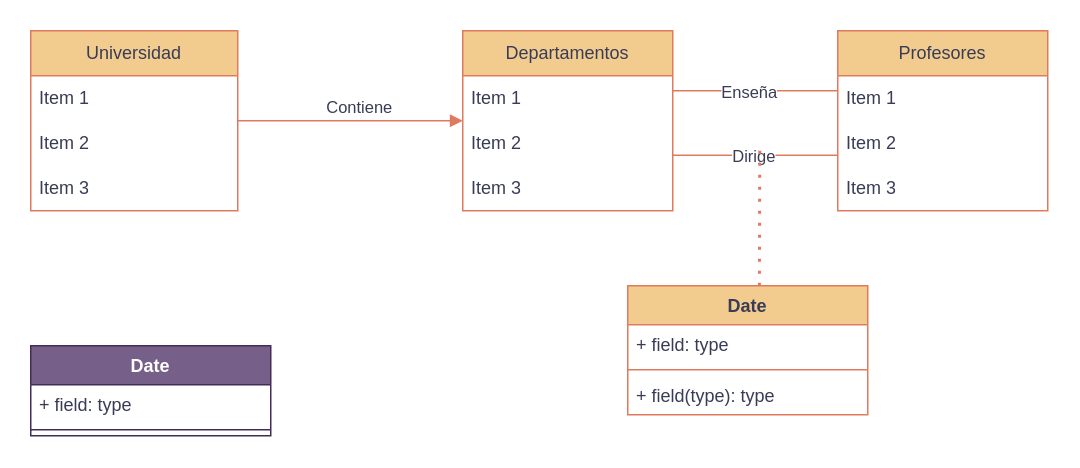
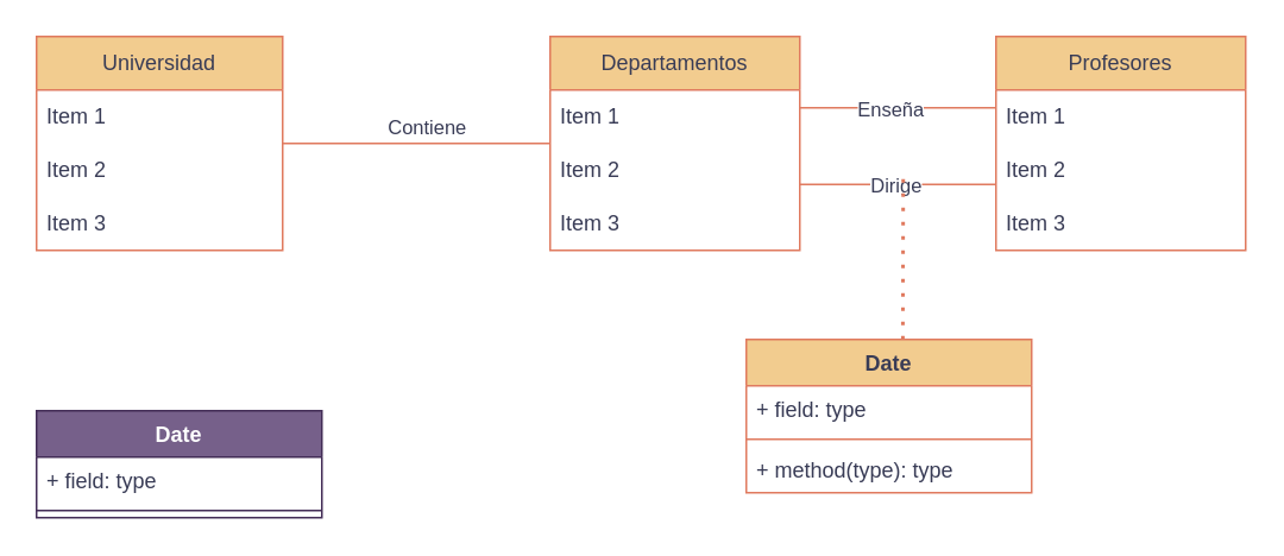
  <mxCell id="0" />
  <mxCell id="1" parent="0" />
  <mxCell id="2" value="Universidad" style="swimlane;fontStyle=0;childLayout=stackLayout;horizontal=1;startSize=30;horizontalStack=0;resizeParent=1;resizeParentMax=0;resizeLast=0;collapsible=1;marginBottom=0;whiteSpace=wrap;html=1;strokeColor=#E07A5F;fontColor=#393C56;fillColor=#F2CC8F;" vertex="1" parent="1"><mxGeometry x="20" y="20" width="138" height="120" as="geometry" /></mxCell>
  <mxCell id="3" value="Item 1" style="text;strokeColor=none;fillColor=none;align=left;verticalAlign=middle;spacingLeft=4;spacingRight=4;overflow=hidden;points=[[0,0.5],[1,0.5]];portConstraint=eastwest;rotatable=0;whiteSpace=wrap;html=1;fontColor=#393C56;" vertex="1" parent="2"><mxGeometry y="30" width="138" height="30" as="geometry" /></mxCell>
  <mxCell id="4" value="Item 2" style="text;strokeColor=none;fillColor=none;align=left;verticalAlign=middle;spacingLeft=4;spacingRight=4;overflow=hidden;points=[[0,0.5],[1,0.5]];portConstraint=eastwest;rotatable=0;whiteSpace=wrap;html=1;fontColor=#393C56;" vertex="1" parent="2"><mxGeometry y="60" width="138" height="30" as="geometry" /></mxCell>
  <mxCell id="5" value="Item 3" style="text;strokeColor=none;fillColor=none;align=left;verticalAlign=middle;spacingLeft=4;spacingRight=4;overflow=hidden;points=[[0,0.5],[1,0.5]];portConstraint=eastwest;rotatable=0;whiteSpace=wrap;html=1;fontColor=#393C56;" vertex="1" parent="2"><mxGeometry y="90" width="138" height="30" as="geometry" /></mxCell>
  <mxCell id="6" value="Departamentos" style="swimlane;fontStyle=0;childLayout=stackLayout;horizontal=1;startSize=30;horizontalStack=0;resizeParent=1;resizeParentMax=0;resizeLast=0;collapsible=1;marginBottom=0;whiteSpace=wrap;html=1;strokeColor=#E07A5F;fontColor=#393C56;fillColor=#F2CC8F;" vertex="1" parent="1"><mxGeometry x="308" y="20" width="140" height="120" as="geometry" /></mxCell>
  <mxCell id="7" value="Item 1" style="text;strokeColor=none;fillColor=none;align=left;verticalAlign=middle;spacingLeft=4;spacingRight=4;overflow=hidden;points=[[0,0.5],[1,0.5]];portConstraint=eastwest;rotatable=0;whiteSpace=wrap;html=1;fontColor=#393C56;" vertex="1" parent="6"><mxGeometry y="30" width="140" height="30" as="geometry" /></mxCell>
  <mxCell id="8" value="Item 2" style="text;strokeColor=none;fillColor=none;align=left;verticalAlign=middle;spacingLeft=4;spacingRight=4;overflow=hidden;points=[[0,0.5],[1,0.5]];portConstraint=eastwest;rotatable=0;whiteSpace=wrap;html=1;fontColor=#393C56;" vertex="1" parent="6"><mxGeometry y="60" width="140" height="30" as="geometry" /></mxCell>
  <mxCell id="9" value="Item 3" style="text;strokeColor=none;fillColor=none;align=left;verticalAlign=middle;spacingLeft=4;spacingRight=4;overflow=hidden;points=[[0,0.5],[1,0.5]];portConstraint=eastwest;rotatable=0;whiteSpace=wrap;html=1;fontColor=#393C56;" vertex="1" parent="6"><mxGeometry y="90" width="140" height="30" as="geometry" /></mxCell>
  <mxCell id="10" value="Profesores" style="swimlane;fontStyle=0;childLayout=stackLayout;horizontal=1;startSize=30;horizontalStack=0;resizeParent=1;resizeParentMax=0;resizeLast=0;collapsible=1;marginBottom=0;whiteSpace=wrap;html=1;strokeColor=#E07A5F;fontColor=#393C56;fillColor=#F2CC8F;" vertex="1" parent="1"><mxGeometry x="558" y="20" width="140" height="120" as="geometry" /></mxCell>
  <mxCell id="11" value="Item 1" style="text;strokeColor=none;fillColor=none;align=left;verticalAlign=middle;spacingLeft=4;spacingRight=4;overflow=hidden;points=[[0,0.5],[1,0.5]];portConstraint=eastwest;rotatable=0;whiteSpace=wrap;html=1;fontColor=#393C56;" vertex="1" parent="10"><mxGeometry y="30" width="140" height="30" as="geometry" /></mxCell>
  <mxCell id="12" value="Item 2" style="text;strokeColor=none;fillColor=none;align=left;verticalAlign=middle;spacingLeft=4;spacingRight=4;overflow=hidden;points=[[0,0.5],[1,0.5]];portConstraint=eastwest;rotatable=0;whiteSpace=wrap;html=1;fontColor=#393C56;" vertex="1" parent="10"><mxGeometry y="60" width="140" height="30" as="geometry" /></mxCell>
  <mxCell id="13" value="Item 3" style="text;strokeColor=none;fillColor=none;align=left;verticalAlign=middle;spacingLeft=4;spacingRight=4;overflow=hidden;points=[[0,0.5],[1,0.5]];portConstraint=eastwest;rotatable=0;whiteSpace=wrap;html=1;fontColor=#393C56;" vertex="1" parent="10"><mxGeometry y="90" width="140" height="30" as="geometry" /></mxCell>
- <mxCell id="14" value="" style="endArrow=block;html=1;rounded=0;strokeColor=#E07A5F;fontColor=#393C56;fillColor=#F2CC8F;" edge="1" parent="1" source="2" target="6"><mxGeometry width="50" height="50" relative="1" as="geometry"><mxPoint x="168" y="90" as="sourcePoint" /><mxPoint x="408" y="170" as="targetPoint" /></mxGeometry></mxCell>
+ <mxCell id="14" value="" style="endArrow=none;html=1;rounded=0;strokeColor=#E07A5F;fontColor=#393C56;fillColor=#F2CC8F;" edge="1" parent="1" source="2" target="6"><mxGeometry width="50" height="50" relative="1" as="geometry"><mxPoint x="168" y="90" as="sourcePoint" /><mxPoint x="408" y="170" as="targetPoint" /></mxGeometry></mxCell>
  <mxCell id="15" value="Contiene" style="edgeLabel;html=1;align=center;verticalAlign=middle;resizable=0;points=[];fontColor=#393C56;" vertex="1" connectable="0" parent="14"><mxGeometry x="0.333" y="-3" relative="1" as="geometry"><mxPoint x="-20" y="-13" as="offset" /></mxGeometry></mxCell>
  <mxCell id="16" value="" style="endArrow=none;html=1;rounded=0;strokeColor=#E07A5F;fontColor=#393C56;fillColor=#F2CC8F;" edge="1" parent="1"><mxGeometry width="50" height="50" relative="1" as="geometry"><mxPoint x="448" y="103" as="sourcePoint" /><mxPoint x="558" y="103" as="targetPoint" /></mxGeometry></mxCell>
  <mxCell id="17" value="Dirige" style="edgeLabel;html=1;align=center;verticalAlign=middle;resizable=0;points=[];fontColor=#393C56;" vertex="1" connectable="0" parent="16"><mxGeometry x="-0.036" relative="1" as="geometry"><mxPoint as="offset" /></mxGeometry></mxCell>
  <mxCell id="18" value="" style="endArrow=none;html=1;rounded=0;strokeColor=#E07A5F;fontColor=#393C56;fillColor=#F2CC8F;" edge="1" parent="1"><mxGeometry width="50" height="50" relative="1" as="geometry"><mxPoint x="448" y="60" as="sourcePoint" /><mxPoint x="558" y="60" as="targetPoint" /></mxGeometry></mxCell>
  <mxCell id="19" value="Enseña&lt;br&gt;" style="edgeLabel;html=1;align=center;verticalAlign=middle;resizable=0;points=[];fontColor=#393C56;" vertex="1" connectable="0" parent="18"><mxGeometry x="-0.091" relative="1" as="geometry"><mxPoint as="offset" /></mxGeometry></mxCell>
  <mxCell id="20" value="Date&lt;br&gt;" style="swimlane;fontStyle=1;align=center;verticalAlign=top;childLayout=stackLayout;horizontal=1;startSize=26;horizontalStack=0;resizeParent=1;resizeParentMax=0;resizeLast=0;collapsible=1;marginBottom=0;whiteSpace=wrap;html=1;strokeColor=#E07A5F;fontColor=#393C56;fillColor=#F2CC8F;" vertex="1" parent="1"><mxGeometry x="418" y="190" width="160" height="86" as="geometry" /></mxCell>
  <mxCell id="21" value="+ field: type" style="text;strokeColor=none;fillColor=none;align=left;verticalAlign=top;spacingLeft=4;spacingRight=4;overflow=hidden;rotatable=0;points=[[0,0.5],[1,0.5]];portConstraint=eastwest;whiteSpace=wrap;html=1;fontColor=#393C56;" vertex="1" parent="20"><mxGeometry y="26" width="160" height="26" as="geometry" /></mxCell>
  <mxCell id="22" value="" style="line;strokeWidth=1;fillColor=none;align=left;verticalAlign=middle;spacingTop=-1;spacingLeft=3;spacingRight=3;rotatable=0;labelPosition=right;points=[];portConstraint=eastwest;strokeColor=inherit;fontColor=#393C56;" vertex="1" parent="20"><mxGeometry y="52" width="160" height="8" as="geometry" /></mxCell>
- <mxCell id="23" value="+ field(type): type" style="text;strokeColor=none;fillColor=none;align=left;verticalAlign=top;spacingLeft=4;spacingRight=4;overflow=hidden;rotatable=0;points=[[0,0.5],[1,0.5]];portConstraint=eastwest;whiteSpace=wrap;html=1;fontColor=#393C56;" vertex="1" parent="20"><mxGeometry y="60" width="160" height="26" as="geometry" /></mxCell>
+ <mxCell id="23" value="+ method(type): type" style="text;strokeColor=none;fillColor=none;align=left;verticalAlign=top;spacingLeft=4;spacingRight=4;overflow=hidden;rotatable=0;points=[[0,0.5],[1,0.5]];portConstraint=eastwest;whiteSpace=wrap;html=1;fontColor=#393C56;" vertex="1" parent="20"><mxGeometry y="60" width="160" height="26" as="geometry" /></mxCell>
  <mxCell id="24" value="" style="endArrow=none;dashed=1;html=1;dashPattern=1 3;strokeWidth=2;rounded=0;strokeColor=#E07A5F;fontColor=#393C56;fillColor=#F2CC8F;" edge="1" parent="1"><mxGeometry width="50" height="50" relative="1" as="geometry"><mxPoint x="505.767" y="190" as="sourcePoint" /><mxPoint x="506" y="100" as="targetPoint" /></mxGeometry></mxCell>
  <mxCell id="25" value="Date&lt;br&gt;" style="swimlane;fontStyle=1;align=center;verticalAlign=top;childLayout=stackLayout;horizontal=1;startSize=26;horizontalStack=0;resizeParent=1;resizeParentMax=0;resizeLast=0;collapsible=1;marginBottom=0;whiteSpace=wrap;html=1;fillColor=#76608a;strokeColor=#432D57;fontColor=#ffffff;" vertex="1" parent="1"><mxGeometry x="20" y="230" width="160" height="60" as="geometry" /></mxCell>
  <mxCell id="26" value="+ field: type" style="text;strokeColor=none;fillColor=none;align=left;verticalAlign=top;spacingLeft=4;spacingRight=4;overflow=hidden;rotatable=0;points=[[0,0.5],[1,0.5]];portConstraint=eastwest;whiteSpace=wrap;html=1;fontColor=#393C56;" vertex="1" parent="25"><mxGeometry y="26" width="160" height="26" as="geometry" /></mxCell>
  <mxCell id="27" value="" style="line;strokeWidth=1;fillColor=none;align=left;verticalAlign=middle;spacingTop=-1;spacingLeft=3;spacingRight=3;rotatable=0;labelPosition=right;points=[];portConstraint=eastwest;strokeColor=inherit;fontColor=#393C56;" vertex="1" parent="25"><mxGeometry y="52" width="160" height="8" as="geometry" /></mxCell>
